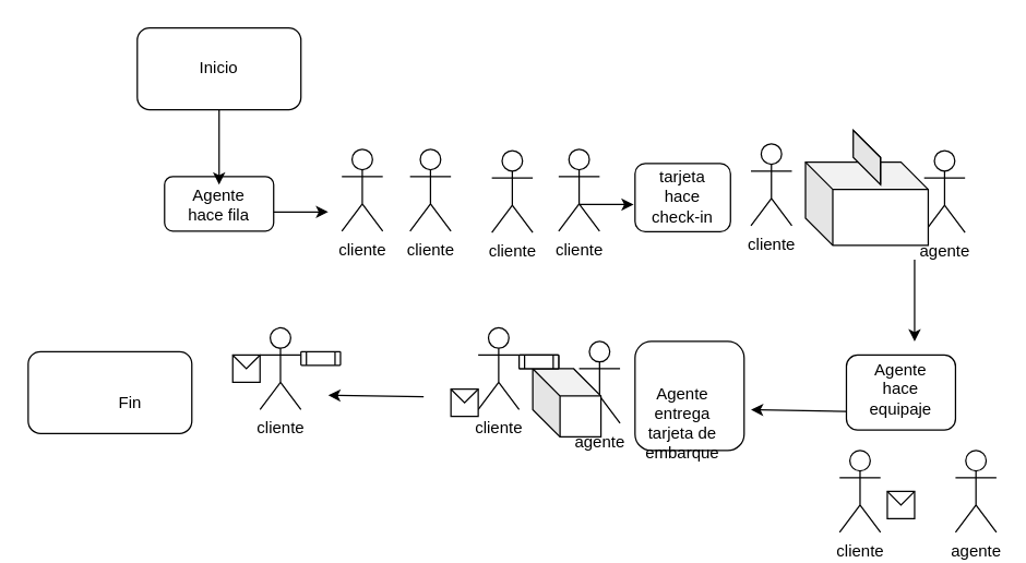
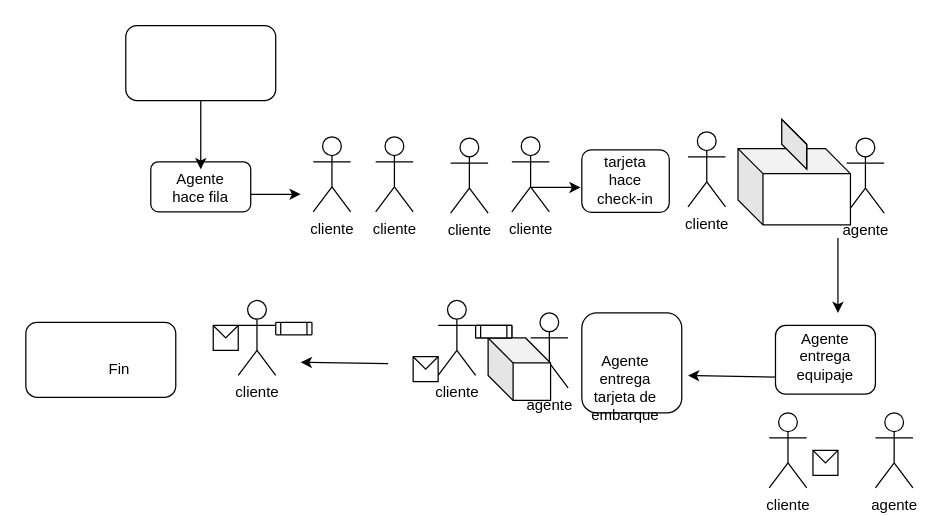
  <mxCell id="0" />
  <mxCell id="1" parent="0" />
  <mxCell id="2" value="" style="rounded=1;whiteSpace=wrap;html=1;" vertex="1" parent="1"><mxGeometry x="465" y="250" width="80" height="80" as="geometry" /></mxCell>
  <mxCell id="3" value="" style="rounded=1;whiteSpace=wrap;html=1;" vertex="1" parent="1"><mxGeometry x="620" y="260" width="80" height="55" as="geometry" /></mxCell>
  <mxCell id="4" value="" style="rounded=1;whiteSpace=wrap;html=1;" vertex="1" parent="1"><mxGeometry x="465" y="119.5" width="70" height="50" as="geometry" /></mxCell>
  <mxCell id="5" value="agente" style="shape=umlActor;verticalLabelPosition=bottom;verticalAlign=top;html=1;outlineConnect=0;" vertex="1" parent="1"><mxGeometry x="677" y="110" width="30" height="60" as="geometry" /></mxCell>
  <mxCell id="6" value="" style="shape=cube;whiteSpace=wrap;html=1;boundedLbl=1;backgroundOutline=1;darkOpacity=0.05;darkOpacity2=0.1;" vertex="1" parent="1"><mxGeometry x="590" y="118.5" width="90" height="61" as="geometry" /></mxCell>
  <mxCell id="7" value="" style="rounded=1;whiteSpace=wrap;html=1;" vertex="1" parent="1"><mxGeometry x="120" y="129" width="80" height="40" as="geometry" /></mxCell>
  <mxCell id="8" value="" style="rounded=1;whiteSpace=wrap;html=1;" vertex="1" parent="1"><mxGeometry x="100" y="20" width="120" height="60" as="geometry" /></mxCell>
- <mxCell id="9" value="Inicio" style="text;html=1;align=center;verticalAlign=middle;whiteSpace=wrap;rounded=0;" vertex="1" parent="1"><mxGeometry x="130" y="35" width="60" height="30" as="geometry" /></mxCell>
  <mxCell id="10" value="cliente" style="shape=umlActor;verticalLabelPosition=bottom;verticalAlign=top;html=1;outlineConnect=0;" vertex="1" parent="1"><mxGeometry x="250" y="109" width="30" height="60" as="geometry" /></mxCell>
  <mxCell id="11" value="cliente" style="shape=umlActor;verticalLabelPosition=bottom;verticalAlign=top;html=1;outlineConnect=0;" vertex="1" parent="1"><mxGeometry x="300" y="109" width="30" height="60" as="geometry" /></mxCell>
  <mxCell id="12" value="cliente" style="shape=umlActor;verticalLabelPosition=bottom;verticalAlign=top;html=1;outlineConnect=0;" vertex="1" parent="1"><mxGeometry x="360" y="110" width="30" height="60" as="geometry" /></mxCell>
  <mxCell id="13" value="cliente" style="shape=umlActor;verticalLabelPosition=bottom;verticalAlign=top;html=1;outlineConnect=0;" vertex="1" parent="1"><mxGeometry x="409" y="109" width="30" height="60" as="geometry" /></mxCell>
  <mxCell id="14" value="cliente" style="shape=umlActor;verticalLabelPosition=bottom;verticalAlign=top;html=1;outlineConnect=0;" vertex="1" parent="1"><mxGeometry x="550" y="105" width="30" height="60" as="geometry" /></mxCell>
  <mxCell id="15" value="Agente hace fila" style="text;html=1;align=center;verticalAlign=middle;whiteSpace=wrap;rounded=0;" vertex="1" parent="1"><mxGeometry x="130" y="135" width="60" height="30" as="geometry" /></mxCell>
  <mxCell id="16" value="" style="shape=cube;whiteSpace=wrap;html=1;boundedLbl=1;backgroundOutline=1;darkOpacity=0.05;darkOpacity2=0.1;" vertex="1" parent="1"><mxGeometry x="625" y="95" width="20" height="40" as="geometry" /></mxCell>
  <mxCell id="17" value="tarjeta hace check-in" style="text;html=1;align=center;verticalAlign=middle;whiteSpace=wrap;rounded=0;" vertex="1" parent="1"><mxGeometry x="470" y="129" width="60" height="30" as="geometry" /></mxCell>
  <mxCell id="18" value="" style="endArrow=classic;html=1;rounded=0;" edge="1" parent="1"><mxGeometry width="50" height="50" relative="1" as="geometry"><mxPoint x="670" y="190" as="sourcePoint" /><mxPoint x="670" y="250" as="targetPoint" /></mxGeometry></mxCell>
  <mxCell id="19" value="" style="endArrow=classic;html=1;rounded=0;exitX=0.5;exitY=1;exitDx=0;exitDy=0;entryX=0.5;entryY=0;entryDx=0;entryDy=0;" edge="1" parent="1" source="8" target="15"><mxGeometry width="50" height="50" relative="1" as="geometry"><mxPoint x="400" y="320" as="sourcePoint" /><mxPoint x="450" y="270" as="targetPoint" /></mxGeometry></mxCell>
  <mxCell id="20" value="" style="endArrow=classic;html=1;rounded=0;" edge="1" parent="1"><mxGeometry width="50" height="50" relative="1" as="geometry"><mxPoint x="200" y="155" as="sourcePoint" /><mxPoint x="240" y="155" as="targetPoint" /></mxGeometry></mxCell>
  <mxCell id="21" value="" style="endArrow=classic;html=1;rounded=0;" edge="1" parent="1"><mxGeometry width="50" height="50" relative="1" as="geometry"><mxPoint x="424" y="149.5" as="sourcePoint" /><mxPoint x="464" y="149.5" as="targetPoint" /></mxGeometry></mxCell>
- <mxCell id="22" value="Agente hace equipaje" style="text;html=1;align=center;verticalAlign=middle;whiteSpace=wrap;rounded=0;" vertex="1" parent="1"><mxGeometry x="630" y="270" width="60" height="30" as="geometry" /></mxCell>
+ <mxCell id="22" value="Agente entrega equipaje" style="text;html=1;align=center;verticalAlign=middle;whiteSpace=wrap;rounded=0;" vertex="1" parent="1"><mxGeometry x="630" y="270" width="60" height="30" as="geometry" /></mxCell>
  <mxCell id="23" value="agente" style="shape=umlActor;verticalLabelPosition=bottom;verticalAlign=top;html=1;outlineConnect=0;" vertex="1" parent="1"><mxGeometry x="700" y="330" width="30" height="60" as="geometry" /></mxCell>
  <mxCell id="24" value="cliente" style="shape=umlActor;verticalLabelPosition=bottom;verticalAlign=top;html=1;outlineConnect=0;" vertex="1" parent="1"><mxGeometry x="615" y="330" width="30" height="60" as="geometry" /></mxCell>
  <mxCell id="25" value="" style="endArrow=classic;html=1;rounded=0;exitX=0;exitY=0.75;exitDx=0;exitDy=0;" edge="1" parent="1" source="3"><mxGeometry width="50" height="50" relative="1" as="geometry"><mxPoint x="475" y="330" as="sourcePoint" /><mxPoint x="550" y="300" as="targetPoint" /></mxGeometry></mxCell>
  <mxCell id="26" value="" style="shape=message;html=1;html=1;outlineConnect=0;labelPosition=center;verticalLabelPosition=bottom;align=center;verticalAlign=top;" vertex="1" parent="1"><mxGeometry x="650" y="360" width="20" height="20" as="geometry" /></mxCell>
  <mxCell id="27" value="agente" style="shape=umlActor;verticalLabelPosition=bottom;verticalAlign=top;html=1;outlineConnect=0;" vertex="1" parent="1"><mxGeometry x="424" y="250" width="30" height="60" as="geometry" /></mxCell>
  <mxCell id="28" value="" style="shape=cube;whiteSpace=wrap;html=1;boundedLbl=1;backgroundOutline=1;darkOpacity=0.05;darkOpacity2=0.1;" vertex="1" parent="1"><mxGeometry x="390" y="270" width="50" height="50" as="geometry" /></mxCell>
  <mxCell id="29" value="cliente" style="shape=umlActor;verticalLabelPosition=bottom;verticalAlign=top;html=1;outlineConnect=0;" vertex="1" parent="1"><mxGeometry x="350" y="240" width="30" height="60" as="geometry" /></mxCell>
  <mxCell id="30" value="" style="shape=message;html=1;html=1;outlineConnect=0;labelPosition=center;verticalLabelPosition=bottom;align=center;verticalAlign=top;" vertex="1" parent="1"><mxGeometry x="330" y="285" width="20" height="20" as="geometry" /></mxCell>
  <mxCell id="31" value="" style="verticalLabelPosition=bottom;verticalAlign=top;html=1;shape=process;whiteSpace=wrap;rounded=1;size=0.14;arcSize=6;" vertex="1" parent="1"><mxGeometry x="380" y="260" width="29" height="10" as="geometry" /></mxCell>
  <mxCell id="32" value="Agente entrega tarjeta de embarque" style="text;html=1;align=center;verticalAlign=middle;whiteSpace=wrap;rounded=0;" vertex="1" parent="1"><mxGeometry x="470" y="295" width="60" height="30" as="geometry" /></mxCell>
  <mxCell id="33" value="" style="endArrow=classic;html=1;rounded=0;exitX=0;exitY=0.75;exitDx=0;exitDy=0;" edge="1" parent="1"><mxGeometry width="50" height="50" relative="1" as="geometry"><mxPoint x="310" y="290.5" as="sourcePoint" /><mxPoint x="240" y="289.5" as="targetPoint" /></mxGeometry></mxCell>
  <mxCell id="34" value="" style="rounded=1;whiteSpace=wrap;html=1;" vertex="1" parent="1"><mxGeometry x="20" y="257.5" width="120" height="60" as="geometry" /></mxCell>
  <mxCell id="35" value="Fin" style="text;html=1;align=center;verticalAlign=middle;whiteSpace=wrap;rounded=0;" vertex="1" parent="1"><mxGeometry x="65" y="280" width="60" height="30" as="geometry" /></mxCell>
  <mxCell id="36" value="cliente" style="shape=umlActor;verticalLabelPosition=bottom;verticalAlign=top;html=1;outlineConnect=0;" vertex="1" parent="1"><mxGeometry x="190" y="240" width="30" height="60" as="geometry" /></mxCell>
  <mxCell id="37" value="" style="shape=message;html=1;html=1;outlineConnect=0;labelPosition=center;verticalLabelPosition=bottom;align=center;verticalAlign=top;" vertex="1" parent="1"><mxGeometry x="170" y="260" width="20" height="20" as="geometry" /></mxCell>
  <mxCell id="38" value="" style="verticalLabelPosition=bottom;verticalAlign=top;html=1;shape=process;whiteSpace=wrap;rounded=1;size=0.14;arcSize=6;" vertex="1" parent="1"><mxGeometry x="380" y="260" width="29" height="10" as="geometry" /></mxCell>
  <mxCell id="39" value="" style="verticalLabelPosition=bottom;verticalAlign=top;html=1;shape=process;whiteSpace=wrap;rounded=1;size=0.14;arcSize=6;" vertex="1" parent="1"><mxGeometry x="220" y="257.5" width="29" height="10" as="geometry" /></mxCell>
